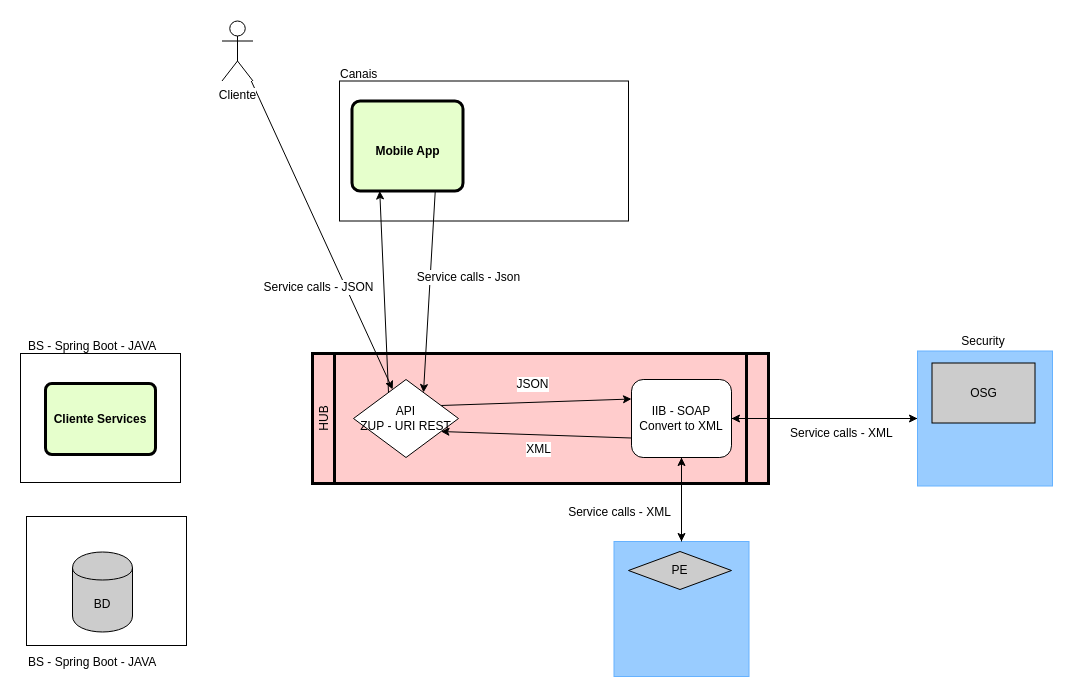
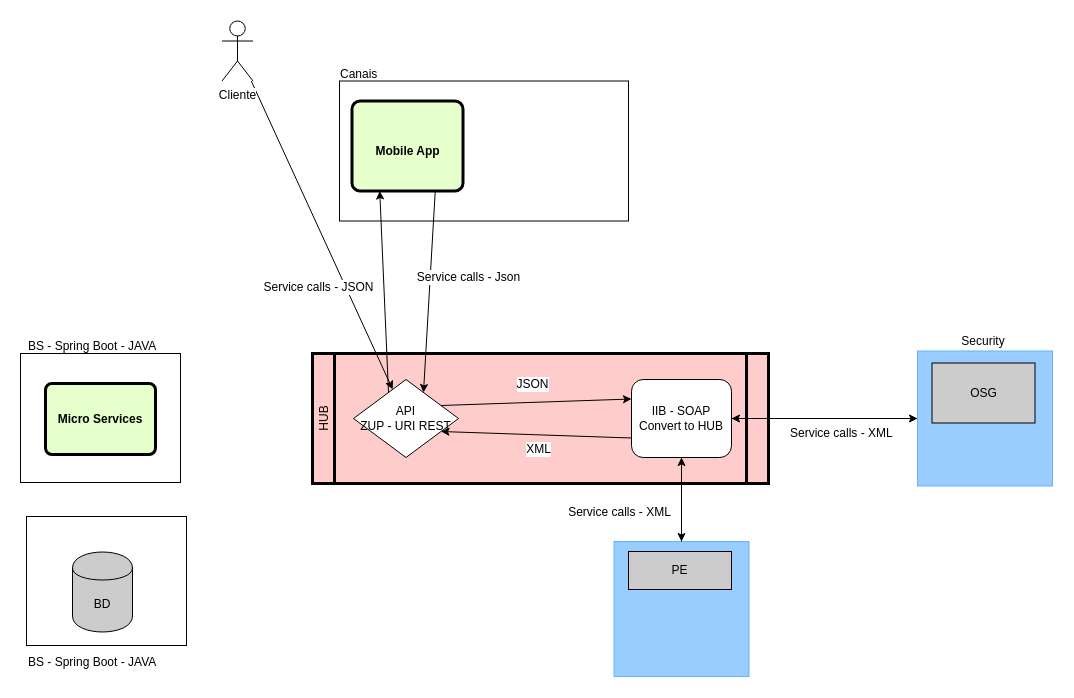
  <mxCell id="0" />
  <mxCell id="1" parent="0" />
  <mxCell id="2" value="" style="rounded=0;whiteSpace=wrap;html=1;" vertex="1" parent="1"><mxGeometry x="26" y="516" width="160" height="129" as="geometry" /></mxCell>
  <mxCell id="3" value="" style="whiteSpace=wrap;html=1;aspect=fixed;strokeColor=#66B2FF;fillColor=#99CCFF;" vertex="1" parent="1"><mxGeometry x="613.5" y="541" width="135" height="135" as="geometry" /></mxCell>
  <mxCell id="4" value="" style="shape=process;whiteSpace=wrap;align=center;verticalAlign=middle;size=0.048;fontStyle=1;strokeWidth=3;fillColor=#FFCCCC;rotation=0;" parent="1" vertex="1"><mxGeometry x="312" y="353" width="456" height="130" as="geometry" /></mxCell>
  <mxCell id="5" value="" style="rounded=0;whiteSpace=wrap;html=1;" parent="1" vertex="1"><mxGeometry x="339" y="80.5" width="289" height="140" as="geometry" /></mxCell>
  <mxCell id="6" style="edgeStyle=none;rounded=0;orthogonalLoop=1;jettySize=auto;html=1;entryX=0.75;entryY=0;entryDx=0;entryDy=0;exitX=0.75;exitY=1;exitDx=0;exitDy=0;" parent="1" source="8" edge="1" target="16"><mxGeometry relative="1" as="geometry"><mxPoint x="403" y="311" as="targetPoint" /></mxGeometry></mxCell>
  <mxCell id="7" value="Service calls - Json" style="text;html=1;resizable=0;points=[];align=center;verticalAlign=middle;labelBackgroundColor=#ffffff;" vertex="1" connectable="0" parent="6"><mxGeometry x="-0.122" y="2" relative="1" as="geometry"><mxPoint x="36" y="-2.5" as="offset" /></mxGeometry></mxCell>
  <mxCell id="8" value="&lt;br&gt;&lt;br&gt;&lt;br&gt;Mobile App&lt;br&gt;" style="verticalAlign=middle;align=center;overflow=fill;fontSize=12;fontFamily=Helvetica;html=1;rounded=1;fontStyle=1;strokeWidth=3;fillColor=#E6FFCC;arcSize=9;" parent="1" vertex="1"><mxGeometry x="351.5" y="100.5" width="111" height="90" as="geometry" /></mxCell>
  <mxCell id="9" style="edgeStyle=none;rounded=0;orthogonalLoop=1;jettySize=auto;html=1;" parent="1" source="10" target="16" edge="1"><mxGeometry relative="1" as="geometry" /></mxCell>
  <mxCell id="10" value="Cliente" style="shape=umlActor;verticalLabelPosition=bottom;labelBackgroundColor=#ffffff;verticalAlign=top;html=1;outlineConnect=0;" parent="1" vertex="1"><mxGeometry x="221.5" y="20.5" width="31" height="60" as="geometry" /></mxCell>
  <mxCell id="11" value="Canais" style="text;html=1;resizable=0;points=[];autosize=1;align=left;verticalAlign=top;spacingTop=-4;" parent="1" vertex="1"><mxGeometry x="338" y="63.5" width="50" height="10" as="geometry" /></mxCell>
  <mxCell id="12" style="edgeStyle=none;rounded=0;orthogonalLoop=1;jettySize=auto;html=1;exitX=0.25;exitY=0;exitDx=0;exitDy=0;entryX=0.25;entryY=1;entryDx=0;entryDy=0;" edge="1" parent="1" source="16" target="8"><mxGeometry relative="1" as="geometry" /></mxCell>
  <mxCell id="13" value="Service calls - JSON" style="text;html=1;resizable=0;points=[];align=center;verticalAlign=middle;labelBackgroundColor=#ffffff;" vertex="1" connectable="0" parent="12"><mxGeometry x="0.176" y="2" relative="1" as="geometry"><mxPoint x="-63" y="13" as="offset" /></mxGeometry></mxCell>
  <mxCell id="14" style="edgeStyle=none;rounded=0;orthogonalLoop=1;jettySize=auto;html=1;exitX=1;exitY=0.25;exitDx=0;exitDy=0;entryX=0;entryY=0.25;entryDx=0;entryDy=0;" edge="1" parent="1" source="16" target="21"><mxGeometry relative="1" as="geometry" /></mxCell>
  <mxCell id="15" value="JSON" style="text;html=1;resizable=0;points=[];align=center;verticalAlign=middle;labelBackgroundColor=#ffffff;" vertex="1" connectable="0" parent="14"><mxGeometry x="-0.563" y="-1" relative="1" as="geometry"><mxPoint x="48.5" y="-21" as="offset" /></mxGeometry></mxCell>
  <mxCell id="16" value="&lt;span&gt;API &lt;br&gt;ZUP - URI REST&lt;/span&gt;" style="rhombus;whiteSpace=wrap;html=1;" vertex="1" parent="1"><mxGeometry x="353" y="379" width="105" height="78" as="geometry" /></mxCell>
  <mxCell id="17" value="&lt;span&gt;HUB&lt;/span&gt;" style="text;html=1;strokeColor=none;fillColor=none;align=center;verticalAlign=middle;whiteSpace=wrap;rounded=0;rotation=-90;" vertex="1" parent="1"><mxGeometry x="304" y="408" width="40" height="20" as="geometry" /></mxCell>
  <mxCell id="18" style="edgeStyle=none;rounded=0;orthogonalLoop=1;jettySize=auto;html=1;entryX=1;entryY=0.75;entryDx=0;entryDy=0;exitX=0;exitY=0.75;exitDx=0;exitDy=0;" edge="1" parent="1" source="21" target="16"><mxGeometry relative="1" as="geometry" /></mxCell>
  <mxCell id="19" value="XML" style="text;html=1;resizable=0;points=[];align=center;verticalAlign=middle;labelBackgroundColor=#ffffff;" vertex="1" connectable="0" parent="18"><mxGeometry x="-0.269" y="3" relative="1" as="geometry"><mxPoint x="-23.5" y="10" as="offset" /></mxGeometry></mxCell>
  <mxCell id="20" style="edgeStyle=none;rounded=0;orthogonalLoop=1;jettySize=auto;html=1;" edge="1" parent="1" source="21" target="25"><mxGeometry relative="1" as="geometry" /></mxCell>
- <mxCell id="21" value="IIB - SOAP&lt;br&gt;Convert to XML&lt;br&gt;" style="rounded=1;whiteSpace=wrap;html=1;" vertex="1" parent="1"><mxGeometry x="631" y="379" width="100" height="78" as="geometry" /></mxCell>
- <mxCell id="22" value="PE" style="rhombus;whiteSpace=wrap;html=1;fillColor=#CCCCCC;strokeColor=#000000;shadow=0;" vertex="1" parent="1"><mxGeometry x="628" y="551" width="103" height="38" as="geometry" /></mxCell>
+ <mxCell id="21" value="IIB - SOAP&lt;br&gt;Convert to HUB&lt;br&gt;" style="rounded=1;whiteSpace=wrap;html=1;" vertex="1" parent="1"><mxGeometry x="631" y="379" width="100" height="78" as="geometry" /></mxCell>
+ <mxCell id="22" value="PE" style="rounded=0;whiteSpace=wrap;html=1;fillColor=#CCCCCC;strokeColor=#000000;shadow=0;" vertex="1" parent="1"><mxGeometry x="628" y="551" width="103" height="38" as="geometry" /></mxCell>
  <mxCell id="23" style="edgeStyle=none;rounded=0;orthogonalLoop=1;jettySize=auto;html=1;exitX=1;exitY=0.5;exitDx=0;exitDy=0;" edge="1" parent="1" source="3" target="3"><mxGeometry relative="1" as="geometry" /></mxCell>
  <mxCell id="24" style="edgeStyle=none;rounded=0;orthogonalLoop=1;jettySize=auto;html=1;" edge="1" parent="1" source="25" target="21"><mxGeometry relative="1" as="geometry" /></mxCell>
  <mxCell id="25" value="" style="whiteSpace=wrap;html=1;aspect=fixed;strokeColor=#66B2FF;fillColor=#99CCFF;" vertex="1" parent="1"><mxGeometry x="917" y="350.5" width="135" height="135" as="geometry" /></mxCell>
  <mxCell id="26" value="OSG" style="rounded=0;whiteSpace=wrap;html=1;fillColor=#CCCCCC;strokeColor=#000000;shadow=0;" vertex="1" parent="1"><mxGeometry x="931.5" y="362.5" width="103" height="60" as="geometry" /></mxCell>
  <mxCell id="27" value="Security" style="text;html=1;strokeColor=none;fillColor=none;align=center;verticalAlign=middle;whiteSpace=wrap;rounded=0;" vertex="1" parent="1"><mxGeometry x="963" y="330.5" width="40" height="20" as="geometry" /></mxCell>
  <mxCell id="28" style="edgeStyle=none;rounded=0;orthogonalLoop=1;jettySize=auto;html=1;entryX=0.5;entryY=0;entryDx=0;entryDy=0;" edge="1" parent="1" source="21" target="3"><mxGeometry relative="1" as="geometry" /></mxCell>
  <mxCell id="29" value="Service calls - XML" style="text;html=1;resizable=0;points=[];align=center;verticalAlign=middle;labelBackgroundColor=#ffffff;" vertex="1" connectable="0" parent="28"><mxGeometry x="0.341" y="2" relative="1" as="geometry"><mxPoint x="-65" y="-2" as="offset" /></mxGeometry></mxCell>
  <mxCell id="30" style="edgeStyle=none;rounded=0;orthogonalLoop=1;jettySize=auto;html=1;" edge="1" parent="1" source="3" target="21"><mxGeometry relative="1" as="geometry" /></mxCell>
  <mxCell id="31" value="Service calls - XML" style="text;html=1;" vertex="1" parent="1"><mxGeometry x="788" y="418.5" width="130" height="30" as="geometry" /></mxCell>
  <mxCell id="32" value="" style="rounded=0;whiteSpace=wrap;html=1;" vertex="1" parent="1"><mxGeometry x="20" y="353" width="160" height="129" as="geometry" /></mxCell>
- <mxCell id="33" value="&lt;br&gt;&lt;br&gt;Cliente Services&lt;br&gt;" style="verticalAlign=middle;align=center;overflow=fill;fontSize=12;fontFamily=Helvetica;html=1;rounded=1;fontStyle=1;strokeWidth=3;fillColor=#E6FFCC;arcSize=9;" vertex="1" parent="1"><mxGeometry x="45" y="383" width="110" height="71" as="geometry" /></mxCell>
+ <mxCell id="33" value="&lt;br&gt;&lt;br&gt;Micro Services&lt;br&gt;" style="verticalAlign=middle;align=center;overflow=fill;fontSize=12;fontFamily=Helvetica;html=1;rounded=1;fontStyle=1;strokeWidth=3;fillColor=#E6FFCC;arcSize=9;" vertex="1" parent="1"><mxGeometry x="45" y="383" width="110" height="71" as="geometry" /></mxCell>
  <mxCell id="34" value="BS - Spring Boot - JAVA" style="text;html=1;resizable=0;points=[];autosize=1;align=left;verticalAlign=top;spacingTop=-4;" vertex="1" parent="1"><mxGeometry x="26" y="335.5" width="140" height="10" as="geometry" /></mxCell>
  <mxCell id="35" value="BD" style="shape=cylinder;whiteSpace=wrap;html=1;boundedLbl=1;backgroundOutline=1;shadow=0;strokeColor=#000000;fillColor=#CCCCCC;" vertex="1" parent="1"><mxGeometry x="72" y="551.5" width="60" height="80" as="geometry" /></mxCell>
  <mxCell id="36" value="BS - Spring Boot - JAVA" style="text;html=1;resizable=0;points=[];autosize=1;align=left;verticalAlign=top;spacingTop=-4;" vertex="1" parent="1"><mxGeometry x="26" y="651.5" width="140" height="10" as="geometry" /></mxCell>
